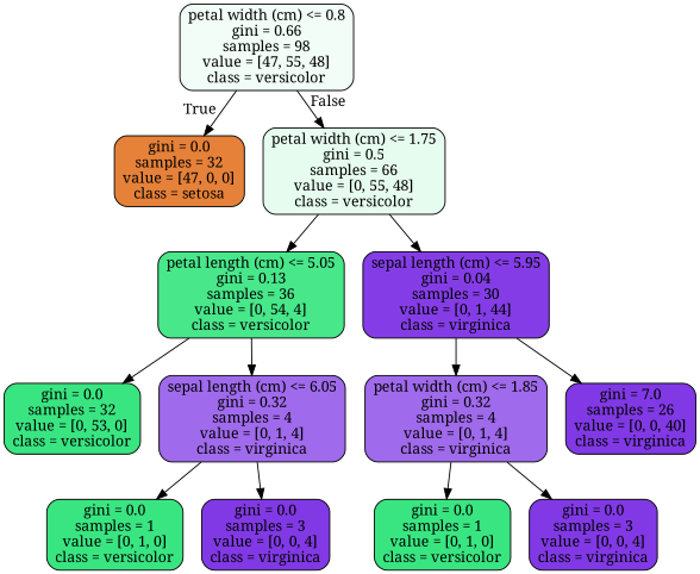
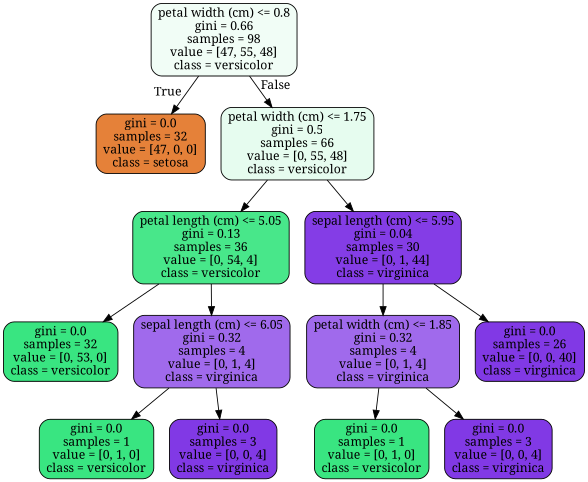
  digraph {
    fontname="Noto Serif"
    node [color=black fillcolor="#39e581" fontname="Noto Serif" shape=box style="filled, rounded"]
    edge [fontname="Noto Serif"]
    n1 [fillcolor="#f1fdf6" label="petal width (cm) <= 0.8\ngini = 0.66\nsamples = 98\nvalue = [47, 55, 48]\nclass = versicolor"]
    n2 [fillcolor="#e58139" label="gini = 0.0\nsamples = 32\nvalue = [47, 0, 0]\nclass = setosa"]
    n3 [fillcolor="#e6fcef" label="petal width (cm) <= 1.75\ngini = 0.5\nsamples = 66\nvalue = [0, 55, 48]\nclass = versicolor"]
    n4 [fillcolor="#48e78a" label="petal length (cm) <= 5.05\ngini = 0.13\nsamples = 36\nvalue = [0, 54, 4]\nclass = versicolor"]
    n5 [fillcolor="#843de6" label="sepal length (cm) <= 5.95\ngini = 0.04\nsamples = 30\nvalue = [0, 1, 44]\nclass = virginica"]
    n6 [label="gini = 0.0\nsamples = 32\nvalue = [0, 53, 0]\nclass = versicolor"]
    n7 [fillcolor="#a06aec" label="sepal length (cm) <= 6.05\ngini = 0.32\nsamples = 4\nvalue = [0, 1, 4]\nclass = virginica"]
    n8 [label="gini = 0.0\nsamples = 1\nvalue = [0, 1, 0]\nclass = versicolor"]
    n9 [fillcolor="#8139e5" label="gini = 0.0\nsamples = 3\nvalue = [0, 0, 4]\nclass = virginica"]
    n10 [fillcolor="#a06aec" label="petal width (cm) <= 1.85\ngini = 0.32\nsamples = 4\nvalue = [0, 1, 4]\nclass = virginica"]
-   n11 [fillcolor="#8139e5" label="gini = 7.0\nsamples = 26\nvalue = [0, 0, 40]\nclass = virginica"]
+   n11 [fillcolor="#8139e5" label="gini = 0.0\nsamples = 26\nvalue = [0, 0, 40]\nclass = virginica"]
    n12 [label="gini = 0.0\nsamples = 1\nvalue = [0, 1, 0]\nclass = versicolor"]
    n13 [fillcolor="#8139e5" label="gini = 0.0\nsamples = 3\nvalue = [0, 0, 4]\nclass = virginica"]
    n1 -> n2 [headlabel=True labelangle=45 labeldistance=2.5]
    n1 -> n3 [headlabel=False labelangle=-45 labeldistance=2.5]
    n3 -> n4
    n3 -> n5
    n4 -> n6
    n4 -> n7
    n5 -> n10
    n5 -> n11
    n7 -> n8
    n7 -> n9
    n10 -> n12
    n10 -> n13
  }
